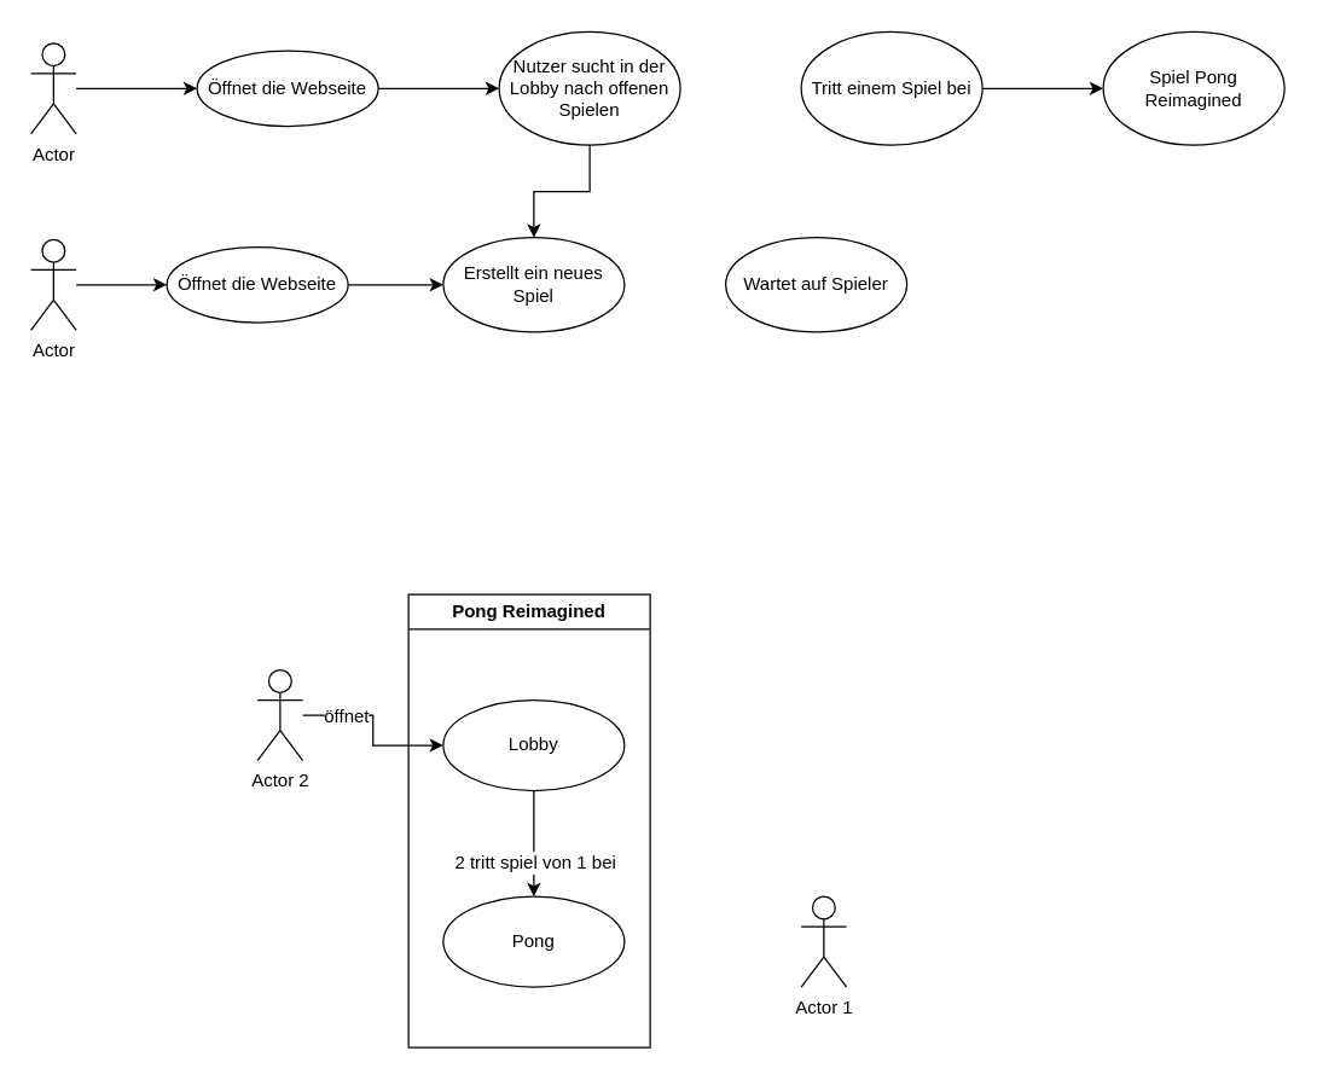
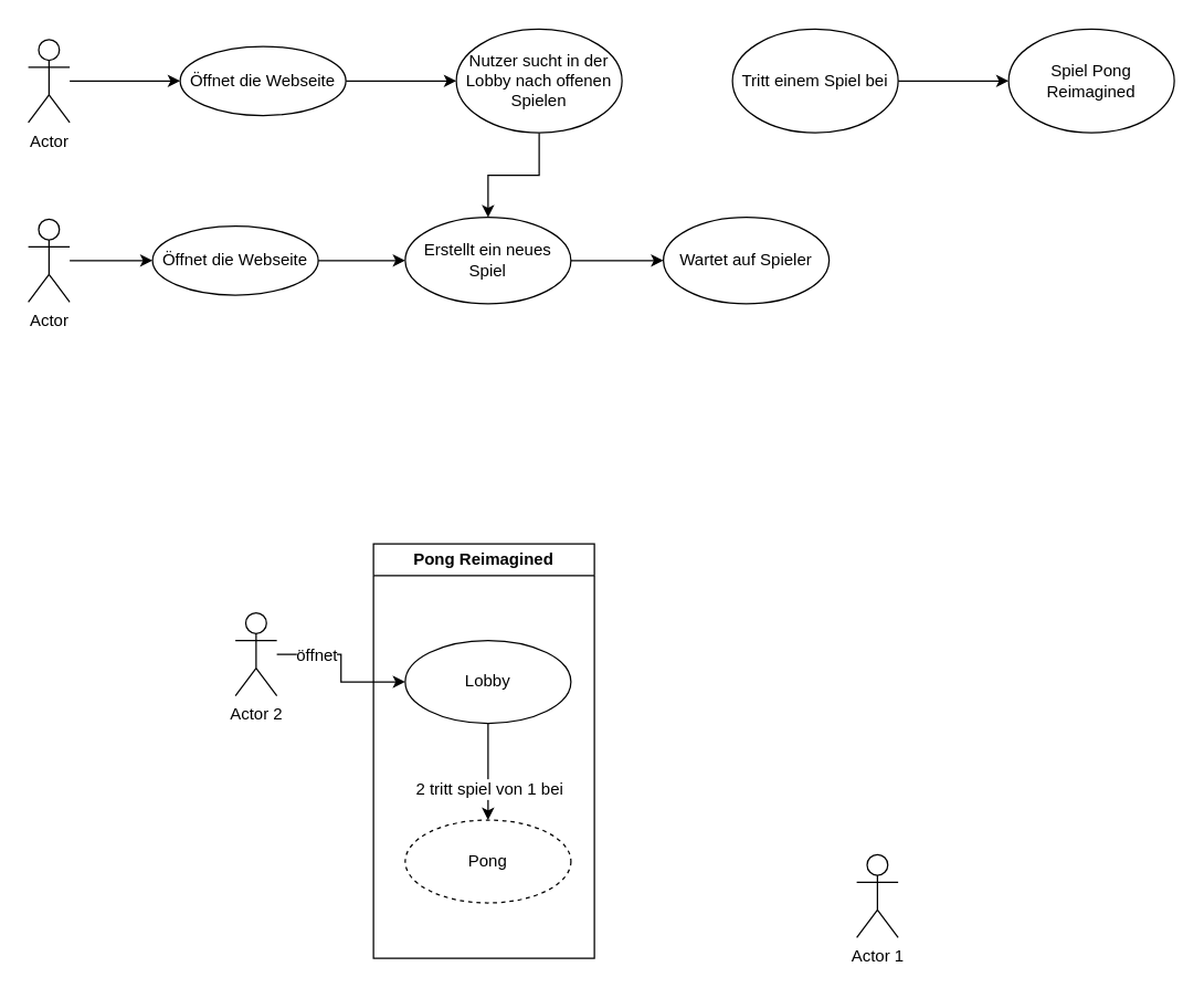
  <mxCell id="0" />
  <mxCell id="1" parent="0" />
  <mxCell id="2" style="edgeStyle=orthogonalEdgeStyle;rounded=0;orthogonalLoop=1;jettySize=auto;html=1;" edge="1" parent="1" source="3" target="5"><mxGeometry relative="1" as="geometry" /></mxCell>
  <mxCell id="3" value="Actor" style="shape=umlActor;verticalLabelPosition=bottom;verticalAlign=top;html=1;outlineConnect=0;" vertex="1" parent="1"><mxGeometry x="20" y="28" width="30" height="60" as="geometry" /></mxCell>
  <mxCell id="4" style="edgeStyle=orthogonalEdgeStyle;rounded=0;orthogonalLoop=1;jettySize=auto;html=1;entryX=0;entryY=0.5;entryDx=0;entryDy=0;" edge="1" parent="1" source="5" target="7"><mxGeometry relative="1" as="geometry" /></mxCell>
  <mxCell id="5" value="Öffnet die Webseite" style="ellipse;whiteSpace=wrap;html=1;" vertex="1" parent="1"><mxGeometry x="130" y="33" width="120" height="50" as="geometry" /></mxCell>
  <mxCell id="6" style="edgeStyle=orthogonalEdgeStyle;rounded=0;orthogonalLoop=1;jettySize=auto;html=1;" edge="1" parent="1" source="7" target="15"><mxGeometry relative="1" as="geometry" /></mxCell>
  <mxCell id="7" value="Nutzer sucht in der Lobby nach offenen Spielen" style="ellipse;whiteSpace=wrap;html=1;" vertex="1" parent="1"><mxGeometry x="330" y="20.5" width="120" height="75" as="geometry" /></mxCell>
  <mxCell id="8" style="edgeStyle=orthogonalEdgeStyle;rounded=0;orthogonalLoop=1;jettySize=auto;html=1;entryX=0;entryY=0.5;entryDx=0;entryDy=0;fontFamily=Helvetica;fontSize=12;fontColor=default;" edge="1" parent="1" source="9" target="10"><mxGeometry relative="1" as="geometry" /></mxCell>
  <mxCell id="9" value="Tritt einem Spiel bei" style="ellipse;whiteSpace=wrap;html=1;" vertex="1" parent="1"><mxGeometry x="530" y="20.5" width="120" height="75" as="geometry" /></mxCell>
  <mxCell id="10" value="Spiel Pong Reimagined" style="ellipse;whiteSpace=wrap;html=1;" vertex="1" parent="1"><mxGeometry x="730" y="20.5" width="120" height="75" as="geometry" /></mxCell>
  <mxCell id="11" style="edgeStyle=orthogonalEdgeStyle;rounded=0;orthogonalLoop=1;jettySize=auto;html=1;entryX=0;entryY=0.5;entryDx=0;entryDy=0;fontFamily=Helvetica;fontSize=12;fontColor=default;" edge="1" parent="1" source="12" target="14"><mxGeometry relative="1" as="geometry" /></mxCell>
  <mxCell id="12" value="Actor" style="shape=umlActor;verticalLabelPosition=bottom;verticalAlign=top;html=1;outlineConnect=0;" vertex="1" parent="1"><mxGeometry x="20" y="158" width="30" height="60" as="geometry" /></mxCell>
  <mxCell id="13" style="edgeStyle=orthogonalEdgeStyle;rounded=0;orthogonalLoop=1;jettySize=auto;html=1;entryX=0;entryY=0.5;entryDx=0;entryDy=0;fontFamily=Helvetica;fontSize=12;fontColor=default;" edge="1" parent="1" source="14" target="15"><mxGeometry relative="1" as="geometry" /></mxCell>
  <mxCell id="14" value="Öffnet die Webseite" style="ellipse;whiteSpace=wrap;html=1;" vertex="1" parent="1"><mxGeometry x="110" y="163" width="120" height="50" as="geometry" /></mxCell>
  <mxCell id="15" value="Erstellt ein neues Spiel" style="ellipse;whiteSpace=wrap;html=1;" vertex="1" parent="1"><mxGeometry x="293" y="156.75" width="120" height="62.5" as="geometry" /></mxCell>
  <mxCell id="16" value="Wartet auf Spieler" style="ellipse;whiteSpace=wrap;html=1;" vertex="1" parent="1"><mxGeometry x="480" y="156.75" width="120" height="62.5" as="geometry" /></mxCell>
+ <mxCell id="17" style="edgeStyle=orthogonalEdgeStyle;rounded=0;orthogonalLoop=1;jettySize=auto;html=1;entryX=0;entryY=0.5;entryDx=0;entryDy=0;fontFamily=Helvetica;fontSize=12;fontColor=default;" edge="1" parent="1" source="15" target="16"><mxGeometry relative="1" as="geometry" /></mxCell>
  <mxCell id="18" value="Pong Reimagined" style="swimlane;whiteSpace=wrap;html=1;strokeColor=default;align=center;verticalAlign=middle;fontFamily=Helvetica;fontSize=12;fontColor=default;fillColor=default;" vertex="1" parent="1"><mxGeometry x="270" y="393" width="160" height="300" as="geometry" /></mxCell>
  <mxCell id="19" style="edgeStyle=orthogonalEdgeStyle;rounded=0;orthogonalLoop=1;jettySize=auto;html=1;entryX=0.5;entryY=0;entryDx=0;entryDy=0;fontFamily=Helvetica;fontSize=12;fontColor=default;" edge="1" parent="18" source="22" target="23"><mxGeometry relative="1" as="geometry" /></mxCell>
  <mxCell id="20" value="2 tritt spiel von 1 bei" style="edgeLabel;html=1;align=center;verticalAlign=middle;resizable=0;points=[];strokeColor=default;fontFamily=Helvetica;fontSize=12;fontColor=default;fillColor=default;" vertex="1" connectable="0" parent="19"><mxGeometry x="0.348" relative="1" as="geometry"><mxPoint as="offset" /></mxGeometry></mxCell>
  <mxCell id="21" value="" style="edgeLabel;html=1;align=center;verticalAlign=middle;resizable=0;points=[];strokeColor=default;fontFamily=Helvetica;fontSize=12;fontColor=default;fillColor=default;" vertex="1" connectable="0" parent="19"><mxGeometry x="0.403" relative="1" as="geometry"><mxPoint as="offset" /></mxGeometry></mxCell>
  <mxCell id="22" value="Lobby" style="ellipse;whiteSpace=wrap;html=1;strokeColor=default;align=center;verticalAlign=middle;fontFamily=Helvetica;fontSize=12;fontColor=default;fillColor=default;" vertex="1" parent="18"><mxGeometry x="23" y="70" width="120" height="60" as="geometry" /></mxCell>
- <mxCell id="23" value="Pong" style="ellipse;whiteSpace=wrap;html=1;strokeColor=default;align=center;verticalAlign=middle;fontFamily=Helvetica;fontSize=12;fontColor=default;fillColor=default;" vertex="1" parent="18"><mxGeometry x="23" y="200" width="120" height="60" as="geometry" /></mxCell>
+ <mxCell id="23" value="Pong" style="ellipse;whiteSpace=wrap;html=1;strokeColor=default;align=center;verticalAlign=middle;fontFamily=Helvetica;fontSize=12;fontColor=default;fillColor=default;dashed=1;" vertex="1" parent="18"><mxGeometry x="23" y="200" width="120" height="60" as="geometry" /></mxCell>
  <mxCell id="24" style="edgeStyle=orthogonalEdgeStyle;rounded=0;orthogonalLoop=1;jettySize=auto;html=1;entryX=0;entryY=0.5;entryDx=0;entryDy=0;fontFamily=Helvetica;fontSize=12;fontColor=default;" edge="1" parent="1" source="26" target="22"><mxGeometry relative="1" as="geometry" /></mxCell>
  <mxCell id="25" value="öffnet" style="edgeLabel;html=1;align=center;verticalAlign=middle;resizable=0;points=[];strokeColor=default;fontFamily=Helvetica;fontSize=12;fontColor=default;fillColor=default;" vertex="1" connectable="0" parent="24"><mxGeometry x="-0.328" relative="1" as="geometry"><mxPoint x="-10" as="offset" /></mxGeometry></mxCell>
  <mxCell id="26" value="Actor 2" style="shape=umlActor;verticalLabelPosition=bottom;verticalAlign=top;html=1;outlineConnect=0;strokeColor=default;align=center;fontFamily=Helvetica;fontSize=12;fontColor=default;fillColor=default;" vertex="1" parent="1"><mxGeometry x="170" y="443" width="30" height="60" as="geometry" /></mxCell>
- <mxCell id="27" value="Actor 1" style="shape=umlActor;verticalLabelPosition=bottom;verticalAlign=top;html=1;outlineConnect=0;strokeColor=default;align=center;fontFamily=Helvetica;fontSize=12;fontColor=default;fillColor=default;" vertex="1" parent="1"><mxGeometry x="530" y="593" width="30" height="60" as="geometry" /></mxCell>
+ <mxCell id="27" value="Actor 1" style="shape=umlActor;verticalLabelPosition=bottom;verticalAlign=top;html=1;outlineConnect=0;strokeColor=default;align=center;fontFamily=Helvetica;fontSize=12;fontColor=default;fillColor=default;" vertex="1" parent="1"><mxGeometry x="620" y="618" width="30" height="60" as="geometry" /></mxCell>
